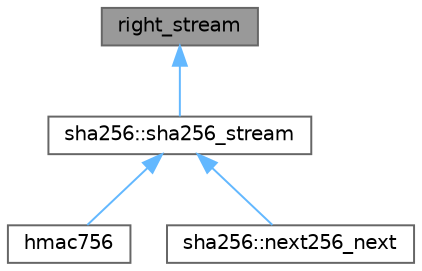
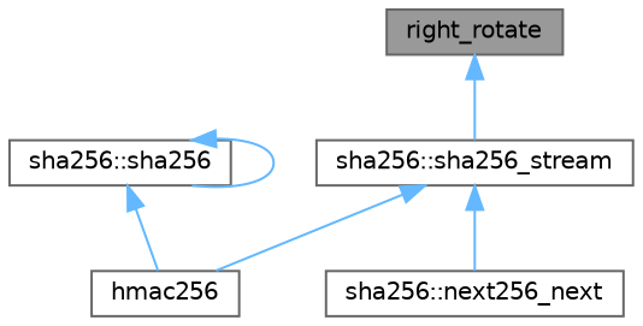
  digraph {
    rankdir=TB
    node [color=grey40 fillcolor=white fontname=Helvetica fontsize=10 shape=box style=filled]
    edge [color=steelblue1 dir=back fontname=Helvetica fontsize=10 labelfontname=Helvetica labelfontsize=10 style=solid]
-   n1 [color=gray40 fillcolor=grey60 fontcolor=black height=0.2 label=right_stream width=0.4]
+   n1 [color=gray40 fillcolor=grey60 fontcolor=black height=0.2 label=right_rotate width=0.4]
    n2 [height=0.2 label="sha256::sha256_stream" width=0.4]
-   n3 [height=0.2 label=hmac756 width=0.4]
+   n3 [height=0.2 label=hmac256 width=0.4]
    n4 [height=0.2 label="sha256::next256_next" width=0.4]
+   n5 [height=0.2 label="sha256::sha256" width=0.4]
    n1 -> n2
    n2 -> n3
    n2 -> n4
+   n5 -> n3
+   n5 -> n5
  }
